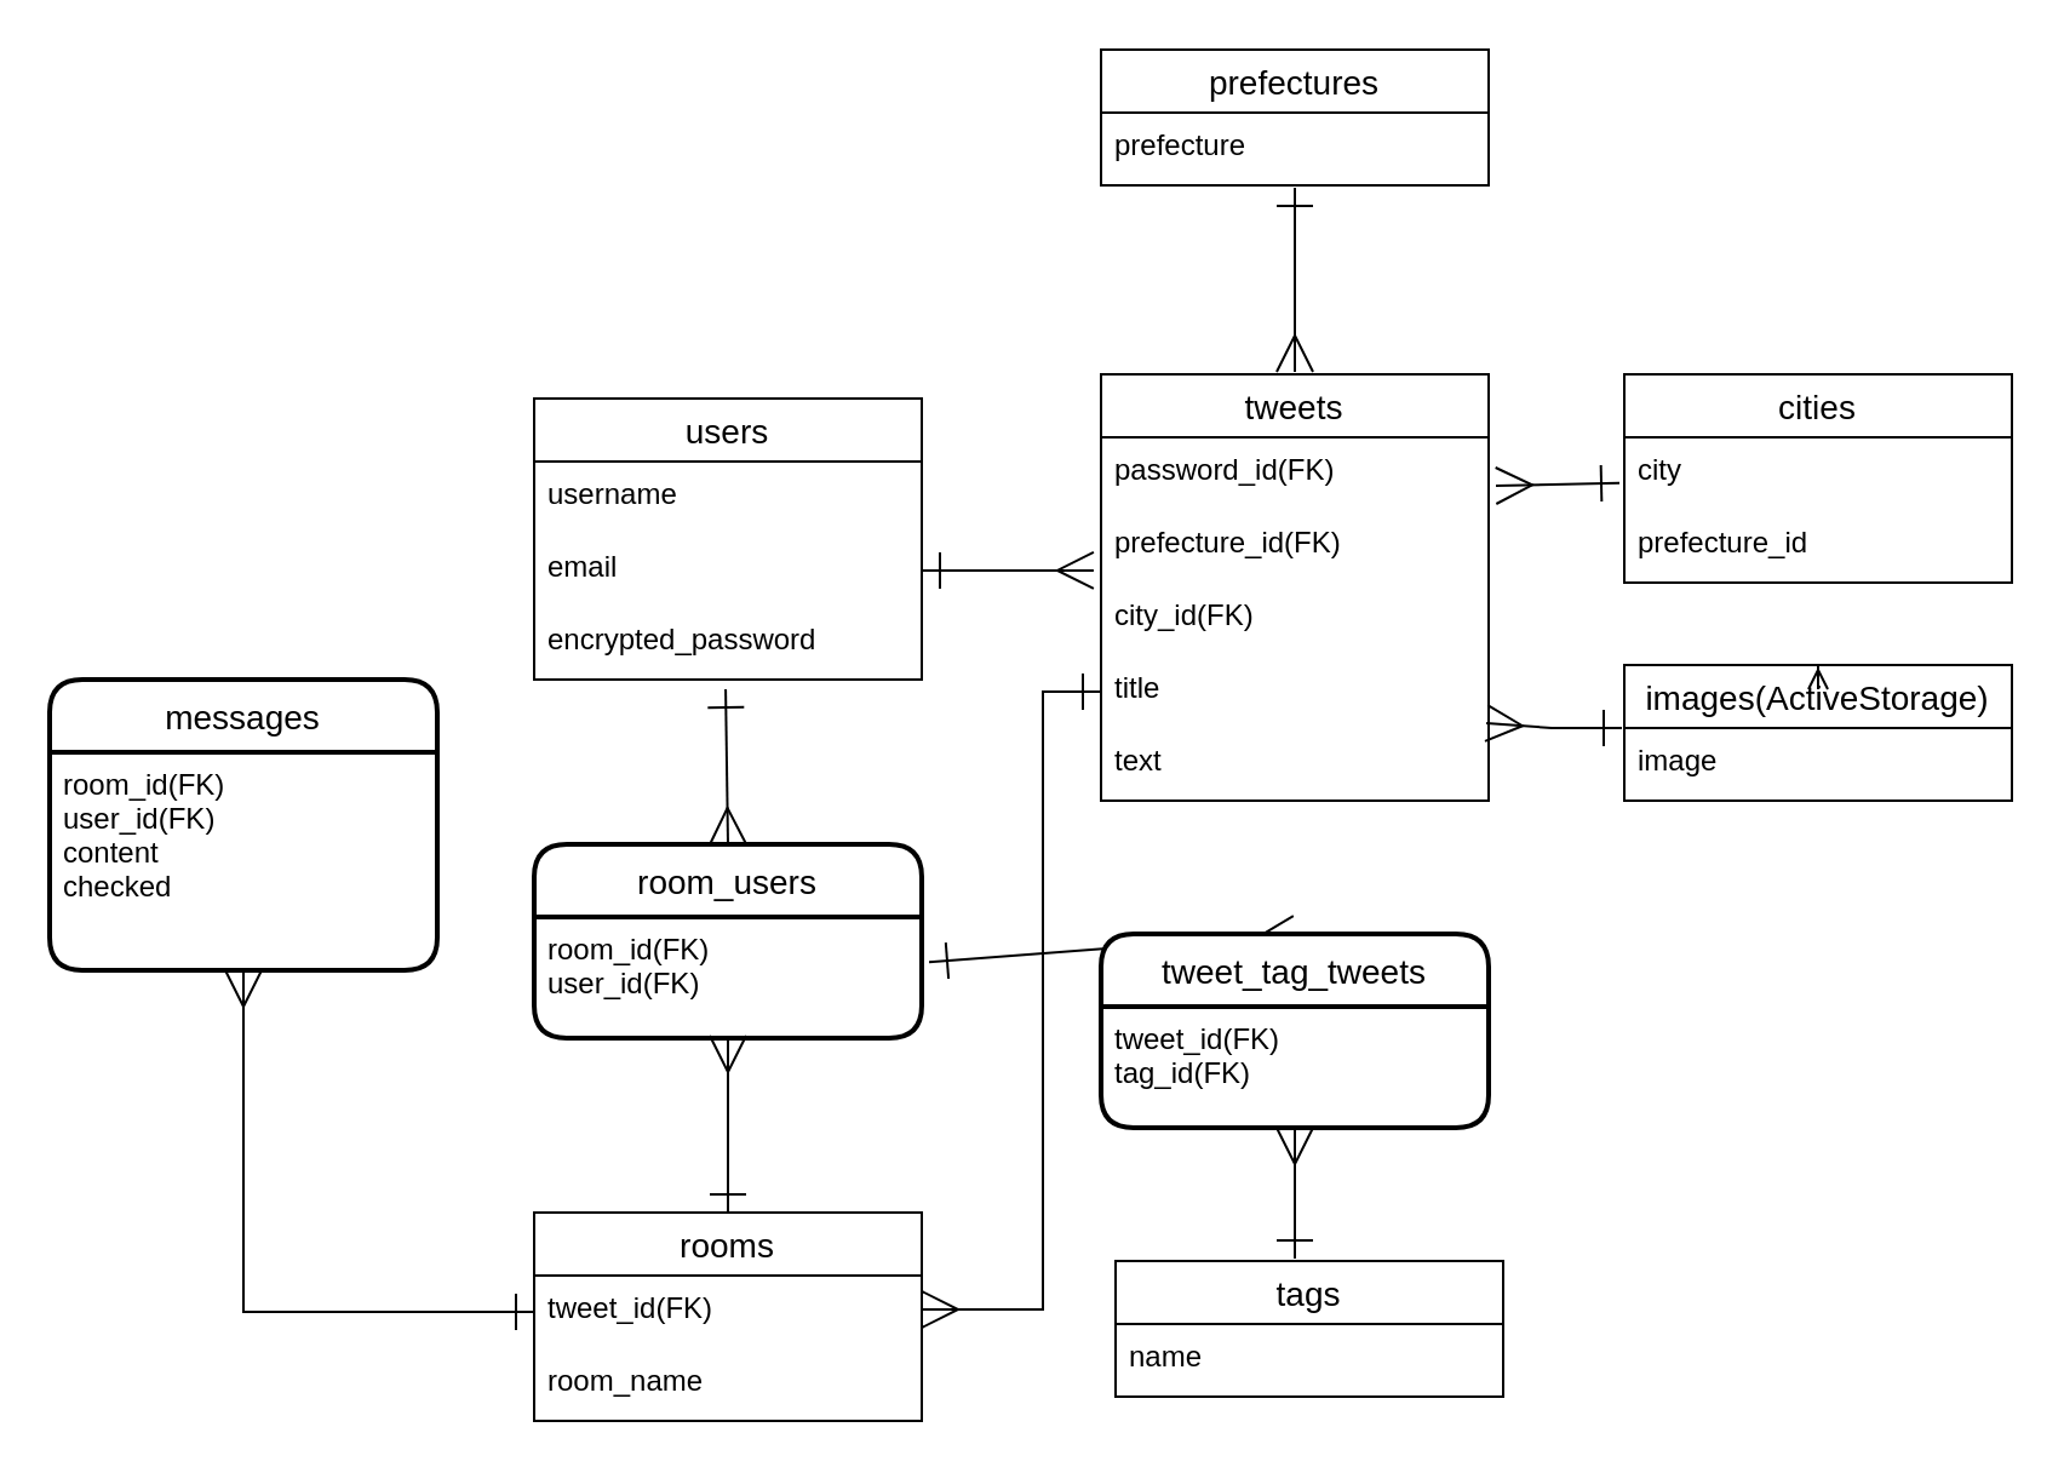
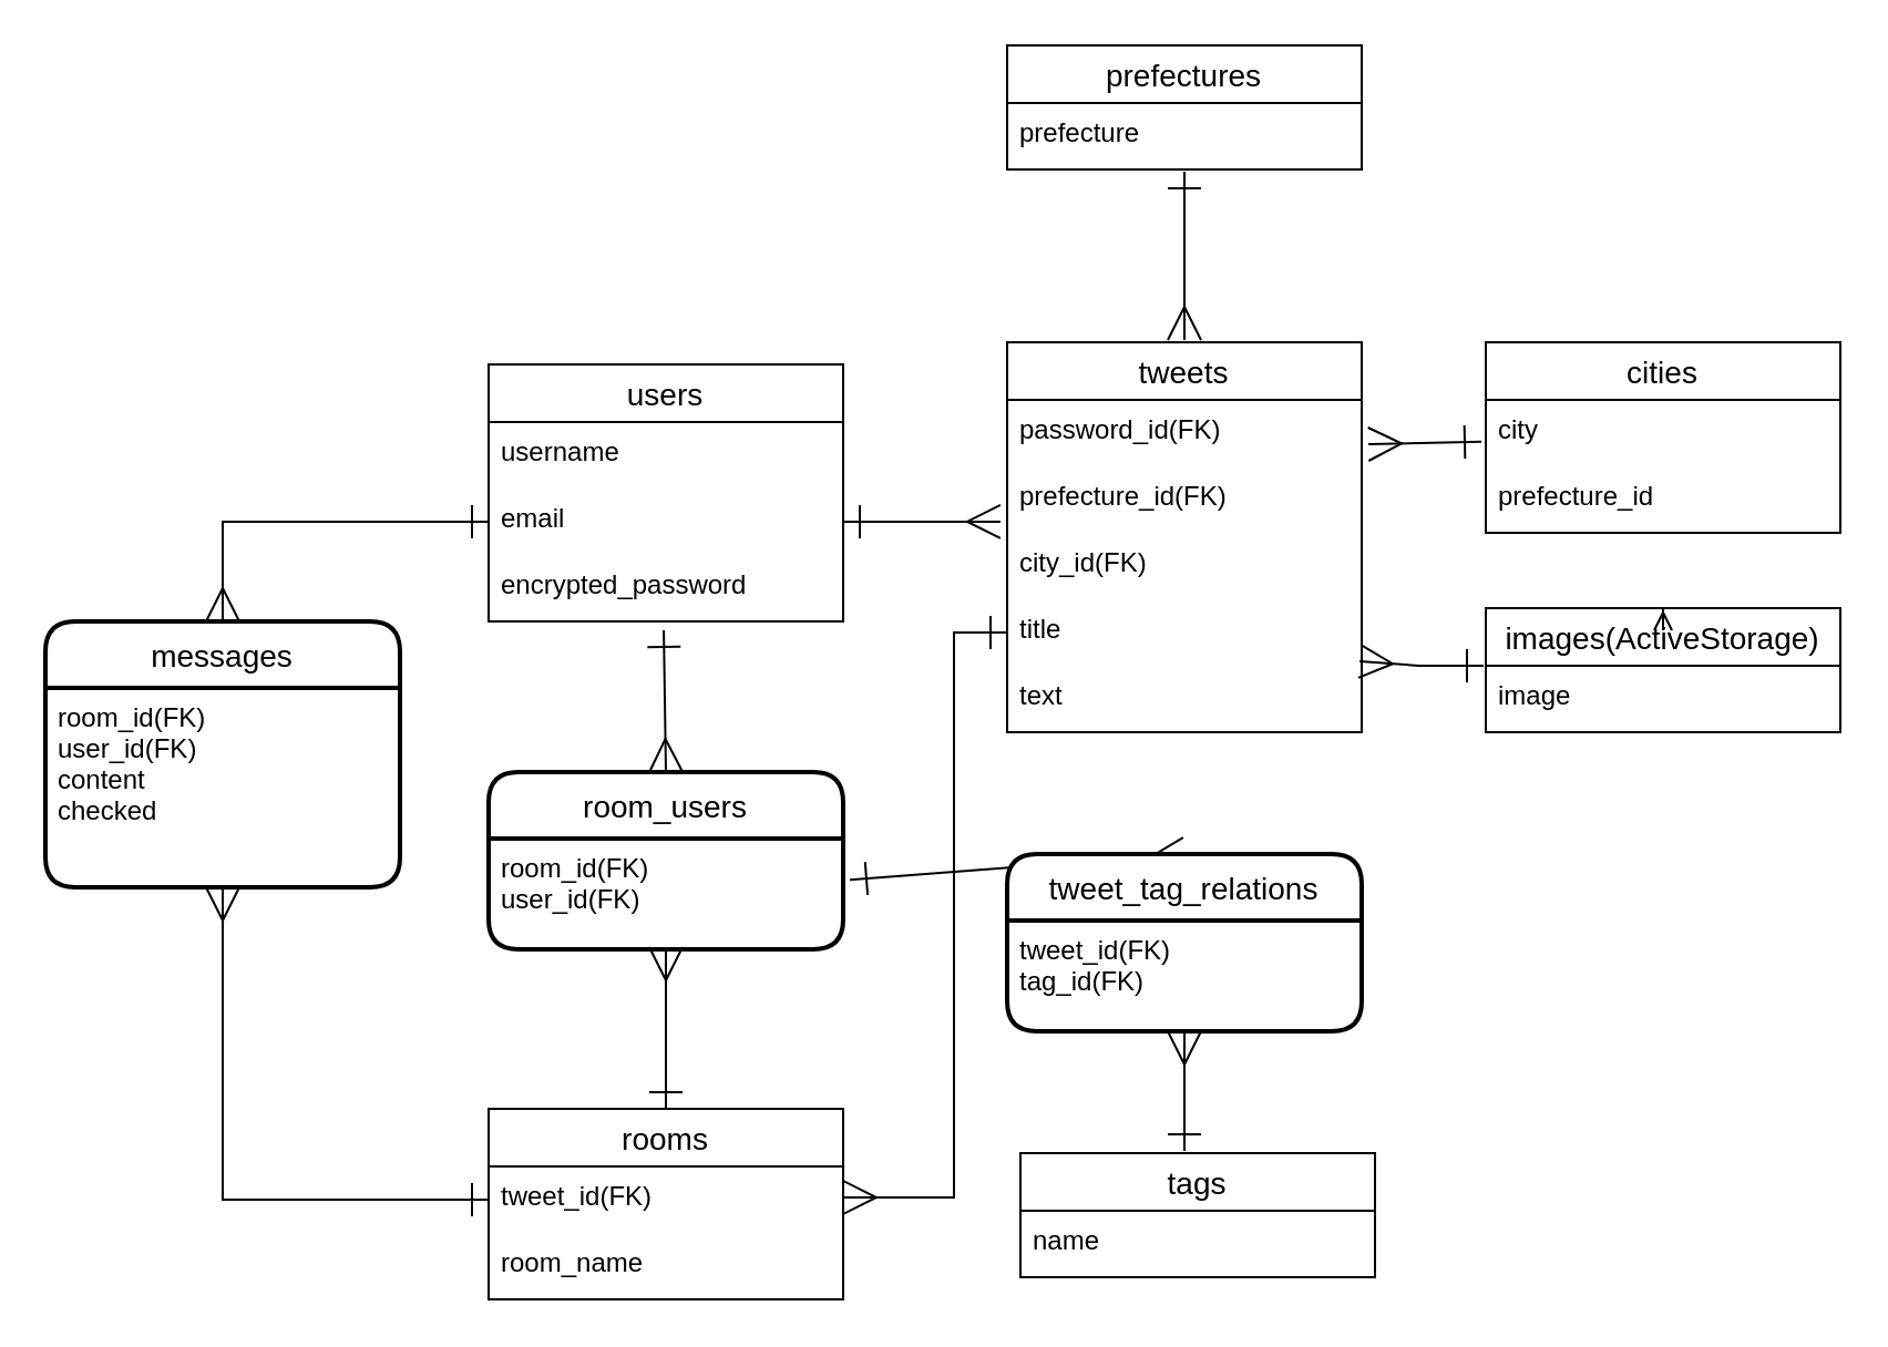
  <mxCell id="0" />
  <mxCell id="1" parent="0" />
  <mxCell id="2" value="users" style="swimlane;fontStyle=0;childLayout=stackLayout;horizontal=1;startSize=26;horizontalStack=0;resizeParent=1;resizeParentMax=0;resizeLast=0;collapsible=1;marginBottom=0;align=center;fontSize=14;" vertex="1" parent="1"><mxGeometry x="220" y="164" width="160" height="116" as="geometry"><mxRectangle x="180" y="470" width="70" height="26" as="alternateBounds" /></mxGeometry></mxCell>
  <mxCell id="3" value="username&#10;" style="text;strokeColor=none;fillColor=none;spacingLeft=4;spacingRight=4;overflow=hidden;rotatable=0;points=[[0,0.5],[1,0.5]];portConstraint=eastwest;fontSize=12;" vertex="1" parent="2"><mxGeometry y="26" width="160" height="30" as="geometry" /></mxCell>
  <mxCell id="4" value="email" style="text;strokeColor=none;fillColor=none;spacingLeft=4;spacingRight=4;overflow=hidden;rotatable=0;points=[[0,0.5],[1,0.5]];portConstraint=eastwest;fontSize=12;" vertex="1" parent="2"><mxGeometry y="56" width="160" height="30" as="geometry" /></mxCell>
  <mxCell id="5" value="encrypted_password&#10;&#10;" style="text;strokeColor=none;fillColor=none;spacingLeft=4;spacingRight=4;overflow=hidden;rotatable=0;points=[[0,0.5],[1,0.5]];portConstraint=eastwest;fontSize=12;" vertex="1" parent="2"><mxGeometry y="86" width="160" height="30" as="geometry" /></mxCell>
  <mxCell id="6" value="tweets" style="swimlane;fontStyle=0;childLayout=stackLayout;horizontal=1;startSize=26;horizontalStack=0;resizeParent=1;resizeParentMax=0;resizeLast=0;collapsible=1;marginBottom=0;align=center;fontSize=14;" vertex="1" parent="1"><mxGeometry x="454" y="154" width="160" height="176" as="geometry" /></mxCell>
  <mxCell id="7" value="password_id(FK)" style="text;strokeColor=none;fillColor=none;spacingLeft=4;spacingRight=4;overflow=hidden;rotatable=0;points=[[0,0.5],[1,0.5]];portConstraint=eastwest;fontSize=12;" vertex="1" parent="6"><mxGeometry y="26" width="160" height="30" as="geometry" /></mxCell>
  <mxCell id="8" value="prefecture_id(FK)" style="text;strokeColor=none;fillColor=none;spacingLeft=4;spacingRight=4;overflow=hidden;rotatable=0;points=[[0,0.5],[1,0.5]];portConstraint=eastwest;fontSize=12;" vertex="1" parent="6"><mxGeometry y="56" width="160" height="30" as="geometry" /></mxCell>
  <mxCell id="9" value="city_id(FK)" style="text;strokeColor=none;fillColor=none;spacingLeft=4;spacingRight=4;overflow=hidden;rotatable=0;points=[[0,0.5],[1,0.5]];portConstraint=eastwest;fontSize=12;" vertex="1" parent="6"><mxGeometry y="86" width="160" height="30" as="geometry" /></mxCell>
  <mxCell id="10" value="title" style="text;strokeColor=none;fillColor=none;spacingLeft=4;spacingRight=4;overflow=hidden;rotatable=0;points=[[0,0.5],[1,0.5]];portConstraint=eastwest;fontSize=12;" vertex="1" parent="6"><mxGeometry y="116" width="160" height="30" as="geometry" /></mxCell>
  <mxCell id="11" value="text" style="text;strokeColor=none;fillColor=none;spacingLeft=4;spacingRight=4;overflow=hidden;rotatable=0;points=[[0,0.5],[1,0.5]];portConstraint=eastwest;fontSize=12;" vertex="1" parent="6"><mxGeometry y="146" width="160" height="30" as="geometry" /></mxCell>
  <mxCell id="12" value="prefectures" style="swimlane;fontStyle=0;childLayout=stackLayout;horizontal=1;startSize=26;horizontalStack=0;resizeParent=1;resizeParentMax=0;resizeLast=0;collapsible=1;marginBottom=0;align=center;fontSize=14;" vertex="1" parent="1"><mxGeometry x="454" y="20" width="160" height="56" as="geometry" /></mxCell>
  <mxCell id="13" value="prefecture" style="text;strokeColor=none;fillColor=none;spacingLeft=4;spacingRight=4;overflow=hidden;rotatable=0;points=[[0,0.5],[1,0.5]];portConstraint=eastwest;fontSize=12;" vertex="1" parent="12"><mxGeometry y="26" width="160" height="30" as="geometry" /></mxCell>
  <mxCell id="14" style="edgeStyle=none;rounded=0;orthogonalLoop=1;jettySize=auto;html=1;endArrow=ERmany;endFill=0;sourcePerimeterSpacing=2;targetPerimeterSpacing=3;startArrow=ERone;startFill=0;endSize=13;startSize=13;" edge="1" parent="1" source="15"><mxGeometry relative="1" as="geometry"><mxPoint x="617" y="200" as="targetPoint" /></mxGeometry></mxCell>
  <mxCell id="15" value="cities" style="swimlane;fontStyle=0;childLayout=stackLayout;horizontal=1;startSize=26;horizontalStack=0;resizeParent=1;resizeParentMax=0;resizeLast=0;collapsible=1;marginBottom=0;align=center;fontSize=14;" vertex="1" parent="1"><mxGeometry x="670" y="154" width="160" height="86" as="geometry" /></mxCell>
  <mxCell id="16" value="city" style="text;strokeColor=none;fillColor=none;spacingLeft=4;spacingRight=4;overflow=hidden;rotatable=0;points=[[0,0.5],[1,0.5]];portConstraint=eastwest;fontSize=12;" vertex="1" parent="15"><mxGeometry y="26" width="160" height="30" as="geometry" /></mxCell>
  <mxCell id="17" value="prefecture_id" style="text;strokeColor=none;fillColor=none;spacingLeft=4;spacingRight=4;overflow=hidden;rotatable=0;points=[[0,0.5],[1,0.5]];portConstraint=eastwest;fontSize=12;" vertex="1" parent="15"><mxGeometry y="56" width="160" height="30" as="geometry" /></mxCell>
  <mxCell id="18" style="edgeStyle=none;rounded=0;orthogonalLoop=1;jettySize=auto;html=1;startArrow=ERone;startFill=0;endArrow=ERmany;endFill=0;startSize=13;endSize=13;sourcePerimeterSpacing=3;targetPerimeterSpacing=3;strokeWidth=1;entryX=0.5;entryY=1;entryDx=0;entryDy=0;" edge="1" parent="1" target="23"><mxGeometry relative="1" as="geometry"><mxPoint x="540" y="466" as="targetPoint" /><mxPoint x="534" y="519" as="sourcePoint" /><Array as="points" /></mxGeometry></mxCell>
  <mxCell id="19" value="tags" style="swimlane;fontStyle=0;childLayout=stackLayout;horizontal=1;startSize=26;horizontalStack=0;resizeParent=1;resizeParentMax=0;resizeLast=0;collapsible=1;marginBottom=0;align=center;fontSize=14;" vertex="1" parent="1"><mxGeometry x="460" y="520" width="160" height="56" as="geometry" /></mxCell>
  <mxCell id="20" value="name" style="text;strokeColor=none;fillColor=none;spacingLeft=4;spacingRight=4;overflow=hidden;rotatable=0;points=[[0,0.5],[1,0.5]];portConstraint=eastwest;fontSize=12;" vertex="1" parent="19"><mxGeometry y="26" width="160" height="30" as="geometry" /></mxCell>
  <mxCell id="21" style="edgeStyle=none;rounded=0;orthogonalLoop=1;jettySize=auto;html=1;exitX=0.5;exitY=0;exitDx=0;exitDy=0;startArrow=ERmany;startFill=0;endArrow=ERone;endFill=0;startSize=13;endSize=13;sourcePerimeterSpacing=3;targetPerimeterSpacing=3;strokeWidth=1;" edge="1" parent="1" source="22" target="25"><mxGeometry relative="1" as="geometry" /></mxCell>
- <mxCell id="22" value="tweet_tag_tweets" style="swimlane;childLayout=stackLayout;horizontal=1;startSize=30;horizontalStack=0;rounded=1;fontSize=14;fontStyle=0;strokeWidth=2;resizeParent=0;resizeLast=1;shadow=0;dashed=0;align=center;" vertex="1" parent="1"><mxGeometry x="454" y="385" width="160" height="80" as="geometry" /></mxCell>
+ <mxCell id="22" value="tweet_tag_relations" style="swimlane;childLayout=stackLayout;horizontal=1;startSize=30;horizontalStack=0;rounded=1;fontSize=14;fontStyle=0;strokeWidth=2;resizeParent=0;resizeLast=1;shadow=0;dashed=0;align=center;" vertex="1" parent="1"><mxGeometry x="454" y="385" width="160" height="80" as="geometry" /></mxCell>
  <mxCell id="23" value="tweet_id(FK)&#10;tag_id(FK)" style="align=left;strokeColor=none;fillColor=none;spacingLeft=4;fontSize=12;verticalAlign=top;resizable=0;rotatable=0;part=1;" vertex="1" parent="22"><mxGeometry y="30" width="160" height="50" as="geometry" /></mxCell>
  <mxCell id="24" value="room_users" style="swimlane;childLayout=stackLayout;horizontal=1;startSize=30;horizontalStack=0;rounded=1;fontSize=14;fontStyle=0;strokeWidth=2;resizeParent=0;resizeLast=1;shadow=0;dashed=0;align=center;" vertex="1" parent="1"><mxGeometry x="220" y="348" width="160" height="80" as="geometry" /></mxCell>
  <mxCell id="25" value="room_id(FK)&#10;user_id(FK)" style="align=left;strokeColor=none;fillColor=none;spacingLeft=4;fontSize=12;verticalAlign=top;resizable=0;rotatable=0;part=1;" vertex="1" parent="24"><mxGeometry y="30" width="160" height="50" as="geometry" /></mxCell>
  <mxCell id="26" style="edgeStyle=orthogonalEdgeStyle;rounded=0;orthogonalLoop=1;jettySize=auto;html=1;exitX=0.5;exitY=1;exitDx=0;exitDy=0;" edge="1" parent="24" source="25" target="25"><mxGeometry relative="1" as="geometry" /></mxCell>
  <mxCell id="27" value="rooms" style="swimlane;fontStyle=0;childLayout=stackLayout;horizontal=1;startSize=26;horizontalStack=0;resizeParent=1;resizeParentMax=0;resizeLast=0;collapsible=1;marginBottom=0;align=center;fontSize=14;" vertex="1" parent="1"><mxGeometry x="220" y="500" width="160" height="86" as="geometry" /></mxCell>
  <mxCell id="28" value="tweet_id(FK)" style="text;strokeColor=none;fillColor=none;spacingLeft=4;spacingRight=4;overflow=hidden;rotatable=0;points=[[0,0.5],[1,0.5]];portConstraint=eastwest;fontSize=12;" vertex="1" parent="27"><mxGeometry y="26" width="160" height="30" as="geometry" /></mxCell>
  <mxCell id="29" value="room_name" style="text;strokeColor=none;fillColor=none;spacingLeft=4;spacingRight=4;overflow=hidden;rotatable=0;points=[[0,0.5],[1,0.5]];portConstraint=eastwest;fontSize=12;" vertex="1" parent="27"><mxGeometry y="56" width="160" height="30" as="geometry" /></mxCell>
  <mxCell id="30" value="messages" style="swimlane;childLayout=stackLayout;horizontal=1;startSize=30;horizontalStack=0;rounded=1;fontSize=14;fontStyle=0;strokeWidth=2;resizeParent=0;resizeLast=1;shadow=0;dashed=0;align=center;" vertex="1" parent="1"><mxGeometry x="20" y="280" width="160" height="120" as="geometry" /></mxCell>
  <mxCell id="31" value="room_id(FK)&#10;user_id(FK)&#10;content&#10;checked" style="align=left;strokeColor=none;fillColor=none;spacingLeft=4;fontSize=12;verticalAlign=top;resizable=0;rotatable=0;part=1;" vertex="1" parent="30"><mxGeometry y="30" width="160" height="90" as="geometry" /></mxCell>
  <mxCell id="32" style="edgeStyle=orthogonalEdgeStyle;rounded=0;orthogonalLoop=1;jettySize=auto;html=1;exitX=0.5;exitY=1;exitDx=0;exitDy=0;" edge="1" parent="30" source="31" target="31"><mxGeometry relative="1" as="geometry" /></mxCell>
  <mxCell id="33" style="edgeStyle=none;rounded=0;orthogonalLoop=1;jettySize=auto;html=1;startArrow=ERone;startFill=0;endArrow=ERmany;endFill=0;sourcePerimeterSpacing=2;targetPerimeterSpacing=3;endSize=13;startSize=13;entryX=0.994;entryY=-0.067;entryDx=0;entryDy=0;entryPerimeter=0;" edge="1" parent="1" target="11"><mxGeometry relative="1" as="geometry"><mxPoint x="620" y="300" as="targetPoint" /><mxPoint x="669" y="300" as="sourcePoint" /><Array as="points"><mxPoint x="640" y="300" /></Array></mxGeometry></mxCell>
  <mxCell id="34" value="images(ActiveStorage)" style="swimlane;fontStyle=0;childLayout=stackLayout;horizontal=1;startSize=26;horizontalStack=0;resizeParent=1;resizeParentMax=0;resizeLast=0;collapsible=1;marginBottom=0;align=center;fontSize=14;" vertex="1" parent="1"><mxGeometry x="670" y="274" width="160" height="56" as="geometry" /></mxCell>
  <mxCell id="35" value="image" style="text;strokeColor=none;fillColor=none;spacingLeft=4;spacingRight=4;overflow=hidden;rotatable=0;points=[[0,0.5],[1,0.5]];portConstraint=eastwest;fontSize=12;" vertex="1" parent="34"><mxGeometry y="26" width="160" height="30" as="geometry" /></mxCell>
  <mxCell id="36" style="rounded=0;orthogonalLoop=1;jettySize=auto;html=1;endArrow=ERmany;endFill=0;targetPerimeterSpacing=3;sourcePerimeterSpacing=3;startArrow=ERone;startFill=0;exitX=0.5;exitY=1.033;exitDx=0;exitDy=0;exitPerimeter=0;endSize=13;startSize=13;strokeWidth=1;" edge="1" parent="1" source="13"><mxGeometry relative="1" as="geometry"><mxPoint x="534" y="153" as="targetPoint" /><mxPoint x="525" y="80" as="sourcePoint" /><Array as="points"><mxPoint x="534" y="120" /></Array></mxGeometry></mxCell>
  <mxCell id="37" style="edgeStyle=none;rounded=0;orthogonalLoop=1;jettySize=auto;html=1;exitX=0.5;exitY=0;exitDx=0;exitDy=0;entryX=0.5;entryY=0.179;entryDx=0;entryDy=0;entryPerimeter=0;endArrow=ERmany;endFill=0;sourcePerimeterSpacing=2;targetPerimeterSpacing=3;" edge="1" parent="1" source="34" target="34"><mxGeometry relative="1" as="geometry" /></mxCell>
  <mxCell id="38" style="edgeStyle=none;rounded=0;orthogonalLoop=1;jettySize=auto;html=1;exitX=1;exitY=0.5;exitDx=0;exitDy=0;entryX=-0.019;entryY=-0.167;entryDx=0;entryDy=0;entryPerimeter=0;startArrow=ERone;startFill=0;endArrow=ERmany;endFill=0;startSize=13;endSize=13;sourcePerimeterSpacing=3;targetPerimeterSpacing=3;strokeWidth=1;" edge="1" parent="1" source="4" target="9"><mxGeometry relative="1" as="geometry" /></mxCell>
  <mxCell id="39" style="edgeStyle=none;rounded=0;orthogonalLoop=1;jettySize=auto;html=1;exitX=0.5;exitY=0;exitDx=0;exitDy=0;entryX=0.494;entryY=1.133;entryDx=0;entryDy=0;entryPerimeter=0;startArrow=ERmany;startFill=0;endArrow=ERone;endFill=0;startSize=13;endSize=13;sourcePerimeterSpacing=3;targetPerimeterSpacing=3;strokeWidth=1;" edge="1" parent="1" source="24"><mxGeometry relative="1" as="geometry"><mxPoint x="300" y="335" as="sourcePoint" /><mxPoint x="299.04" y="283.99" as="targetPoint" /></mxGeometry></mxCell>
  <mxCell id="40" style="edgeStyle=none;rounded=0;orthogonalLoop=1;jettySize=auto;html=1;startArrow=ERone;startFill=0;endArrow=ERmany;endFill=0;startSize=13;endSize=13;sourcePerimeterSpacing=3;targetPerimeterSpacing=3;strokeWidth=1;entryX=0.5;entryY=1;entryDx=0;entryDy=0;exitX=0.5;exitY=0;exitDx=0;exitDy=0;" edge="1" parent="1" source="27"><mxGeometry relative="1" as="geometry"><mxPoint x="300" y="427" as="targetPoint" /><mxPoint x="300" y="481" as="sourcePoint" /><Array as="points" /></mxGeometry></mxCell>
+ <mxCell id="41" style="edgeStyle=none;rounded=0;orthogonalLoop=1;jettySize=auto;html=1;exitX=0;exitY=0.5;exitDx=0;exitDy=0;startArrow=ERone;startFill=0;endArrow=ERmany;endFill=0;startSize=13;endSize=13;sourcePerimeterSpacing=3;targetPerimeterSpacing=3;strokeWidth=1;entryX=0.5;entryY=0;entryDx=0;entryDy=0;" edge="1" parent="1" source="4" target="30"><mxGeometry relative="1" as="geometry"><mxPoint x="100" y="270" as="targetPoint" /><Array as="points"><mxPoint x="100" y="235" /></Array></mxGeometry></mxCell>
  <mxCell id="42" style="edgeStyle=none;rounded=0;orthogonalLoop=1;jettySize=auto;html=1;exitX=0;exitY=0.5;exitDx=0;exitDy=0;startArrow=ERone;startFill=0;endArrow=ERmany;endFill=0;startSize=13;endSize=13;sourcePerimeterSpacing=3;targetPerimeterSpacing=3;strokeWidth=1;" edge="1" parent="1" source="28"><mxGeometry relative="1" as="geometry"><mxPoint x="100" y="400" as="targetPoint" /><Array as="points"><mxPoint x="100" y="541" /></Array></mxGeometry></mxCell>
  <mxCell id="43" style="edgeStyle=none;rounded=0;orthogonalLoop=1;jettySize=auto;html=1;exitX=0;exitY=0.5;exitDx=0;exitDy=0;startArrow=ERone;startFill=0;endArrow=ERmany;endFill=0;startSize=13;endSize=13;sourcePerimeterSpacing=3;targetPerimeterSpacing=3;strokeWidth=1;" edge="1" parent="1" source="10"><mxGeometry relative="1" as="geometry"><mxPoint x="380" y="540" as="targetPoint" /><Array as="points"><mxPoint x="430" y="285" /><mxPoint x="430" y="420" /><mxPoint x="430" y="540" /></Array></mxGeometry></mxCell>
